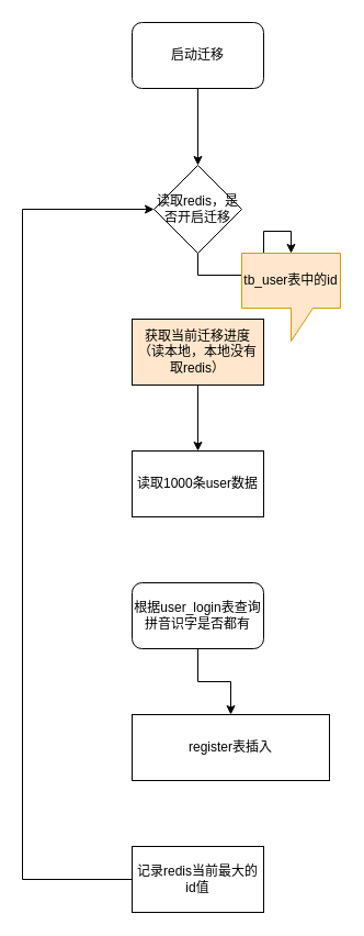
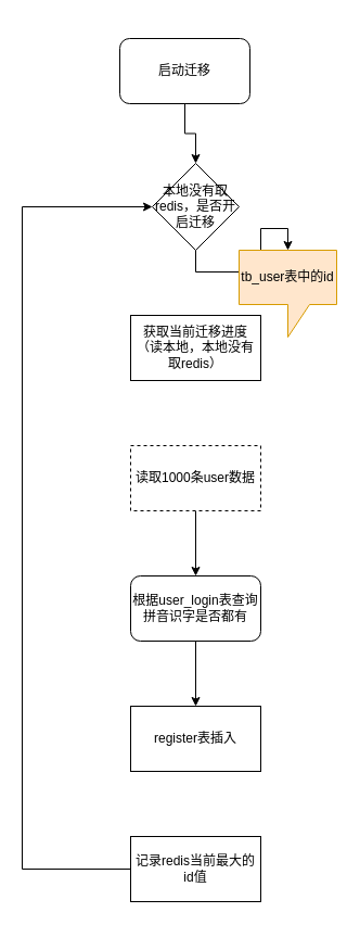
  <mxCell id="0" />
  <mxCell id="1" parent="0" />
  <mxCell id="2" style="edgeStyle=orthogonalEdgeStyle;rounded=0;orthogonalLoop=1;jettySize=auto;html=1;entryX=0.5;entryY=0;entryDx=0;entryDy=0;" edge="1" parent="1" source="3" target="5"><mxGeometry relative="1" as="geometry" /></mxCell>
- <mxCell id="3" value="启动迁移" style="rounded=1;whiteSpace=wrap;html=1;" vertex="1" parent="1"><mxGeometry x="120" y="20" width="120" height="60" as="geometry" /></mxCell>
+ <mxCell id="3" value="启动迁移" style="rounded=1;whiteSpace=wrap;html=1;" vertex="1" parent="1"><mxGeometry x="110" y="35" width="120" height="60" as="geometry" /></mxCell>
  <mxCell id="4" style="edgeStyle=orthogonalEdgeStyle;rounded=0;orthogonalLoop=1;jettySize=auto;html=1;" edge="1" parent="1" source="5" target="8"><mxGeometry relative="1" as="geometry" /></mxCell>
- <mxCell id="5" value="&lt;span&gt;读取redis，是否开启迁移&lt;/span&gt;" style="rhombus;whiteSpace=wrap;html=1;" vertex="1" parent="1"><mxGeometry x="140" y="150" width="80" height="80" as="geometry" /></mxCell>
- <mxCell id="6" style="edgeStyle=orthogonalEdgeStyle;rounded=0;orthogonalLoop=1;jettySize=auto;html=1;" edge="1" parent="1" source="7" target="10"><mxGeometry relative="1" as="geometry" /></mxCell>
- <mxCell id="7" value="获取当前迁移进度&lt;br&gt;（读本地，本地没有取redis）" style="rounded=0;whiteSpace=wrap;html=1;fillColor=#ffe6cc;" vertex="1" parent="1"><mxGeometry x="120" y="290" width="120" height="60" as="geometry" /></mxCell>
+ <mxCell id="5" value="&lt;span&gt;本地没有取redis，是否开启迁移&lt;/span&gt;" style="rhombus;whiteSpace=wrap;html=1;" vertex="1" parent="1"><mxGeometry x="140" y="150" width="80" height="80" as="geometry" /></mxCell>
+ <mxCell id="7" value="获取当前迁移进度&lt;br&gt;（读本地，本地没有取redis）" style="rounded=0;whiteSpace=wrap;html=1;" vertex="1" parent="1"><mxGeometry x="120" y="290" width="120" height="60" as="geometry" /></mxCell>
  <mxCell id="8" value="tb_user表中的id" style="shape=callout;whiteSpace=wrap;html=1;perimeter=calloutPerimeter;fillColor=#ffe6cc;strokeColor=#d79b00;" vertex="1" parent="1"><mxGeometry x="220" y="230" width="90" height="80" as="geometry" /></mxCell>
- <mxCell id="10" value="读取1000条user数据" style="rounded=0;whiteSpace=wrap;html=1;" vertex="1" parent="1"><mxGeometry x="120" y="410" width="120" height="60" as="geometry" /></mxCell>
+ <mxCell id="9" style="edgeStyle=orthogonalEdgeStyle;rounded=0;orthogonalLoop=1;jettySize=auto;html=1;entryX=0.5;entryY=0;entryDx=0;entryDy=0;" edge="1" parent="1" source="10" target="12"><mxGeometry relative="1" as="geometry" /></mxCell>
+ <mxCell id="10" value="读取1000条user数据" style="rounded=0;whiteSpace=wrap;html=1;dashed=1;" vertex="1" parent="1"><mxGeometry x="120" y="410" width="120" height="60" as="geometry" /></mxCell>
  <mxCell id="11" style="edgeStyle=orthogonalEdgeStyle;rounded=0;orthogonalLoop=1;jettySize=auto;html=1;entryX=0.5;entryY=0;entryDx=0;entryDy=0;" edge="1" parent="1" source="12" target="13"><mxGeometry relative="1" as="geometry" /></mxCell>
  <mxCell id="12" value="根据user_login表查询拼音识字是否都有" style="whiteSpace=wrap;html=1;rounded=1;" vertex="1" parent="1"><mxGeometry x="120" y="530" width="120" height="60" as="geometry" /></mxCell>
- <mxCell id="13" value="register表插入" style="rounded=0;whiteSpace=wrap;html=1;" vertex="1" parent="1"><mxGeometry x="120" y="650" width="180" height="60" as="geometry" /></mxCell>
+ <mxCell id="13" value="register表插入" style="rounded=0;whiteSpace=wrap;html=1;" vertex="1" parent="1"><mxGeometry x="120" y="650" width="120" height="60" as="geometry" /></mxCell>
  <mxCell id="14" style="edgeStyle=orthogonalEdgeStyle;rounded=0;orthogonalLoop=1;jettySize=auto;html=1;entryX=0;entryY=0.5;entryDx=0;entryDy=0;" edge="1" parent="1" source="15" target="5"><mxGeometry relative="1" as="geometry"><Array as="points"><mxPoint x="20" y="800" /><mxPoint x="20" y="190" /></Array></mxGeometry></mxCell>
  <mxCell id="15" value="记录redis当前最大的id值" style="rounded=0;whiteSpace=wrap;html=1;" vertex="1" parent="1"><mxGeometry x="120" y="770" width="120" height="60" as="geometry" /></mxCell>
